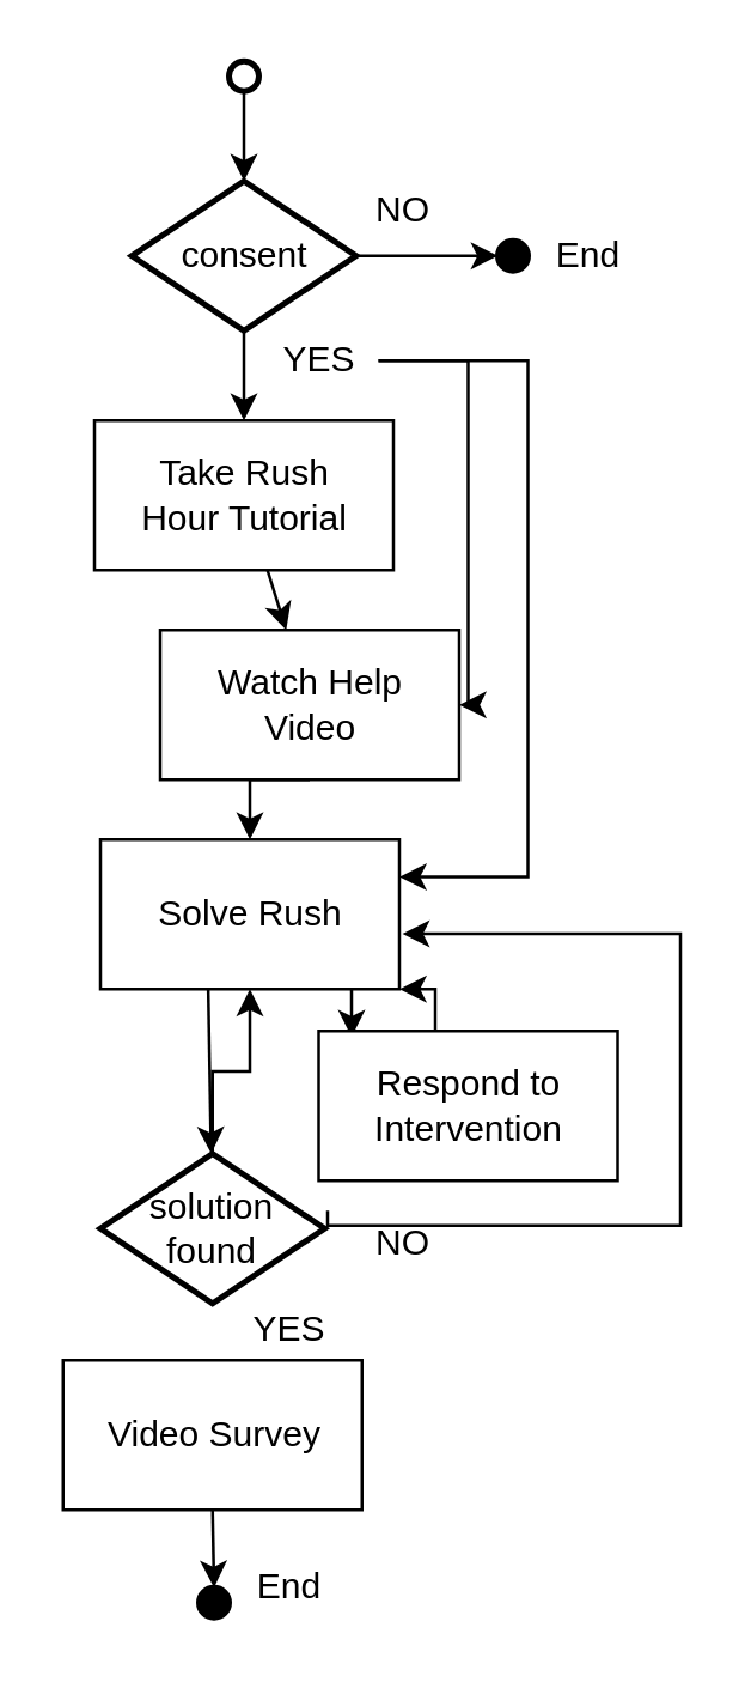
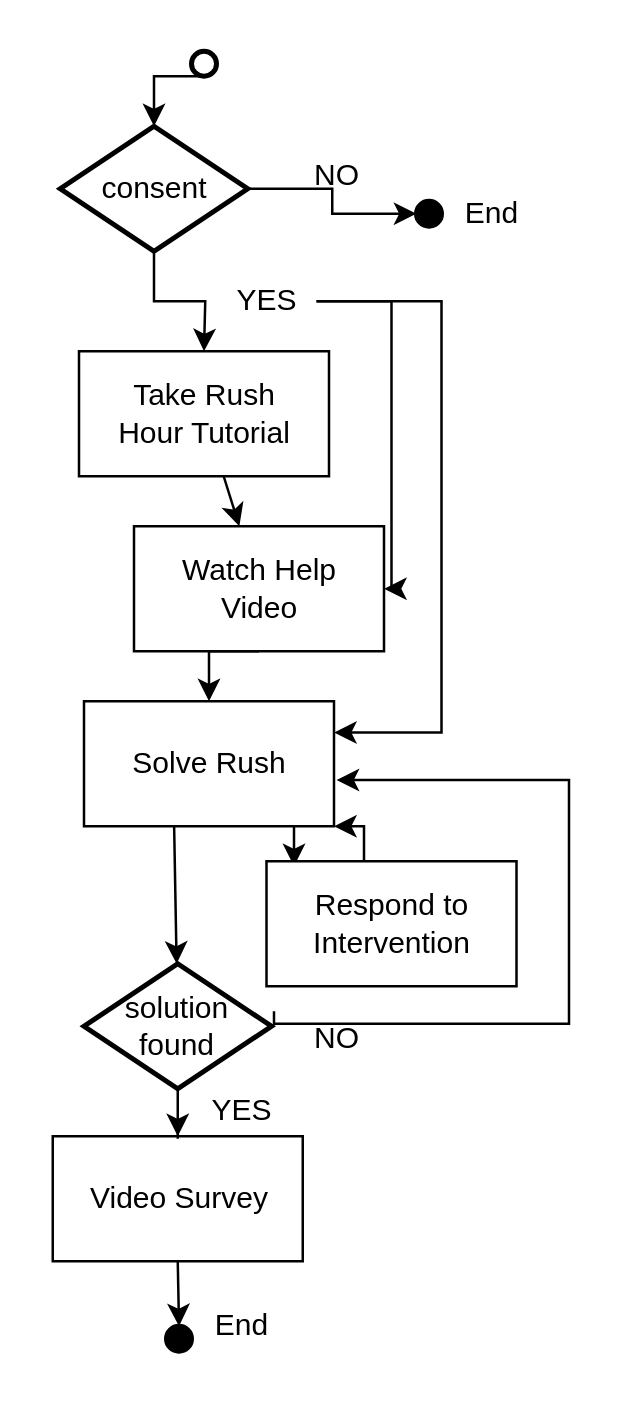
  <mxCell id="0" />
  <mxCell id="1" parent="0" />
  <mxCell id="2" style="edgeStyle=orthogonalEdgeStyle;rounded=0;orthogonalLoop=1;jettySize=auto;html=1;exitX=0.5;exitY=1;exitDx=0;exitDy=0;exitPerimeter=0;entryX=0.5;entryY=0;entryDx=0;entryDy=0;entryPerimeter=0;" edge="1" parent="1" source="3" target="6"><mxGeometry relative="1" as="geometry" /></mxCell>
  <mxCell id="3" value="" style="strokeWidth=2;html=1;shape=mxgraph.flowchart.start_2;whiteSpace=wrap;" vertex="1" parent="1"><mxGeometry x="76" y="20" width="10" height="10" as="geometry" /></mxCell>
  <mxCell id="4" style="edgeStyle=orthogonalEdgeStyle;rounded=0;orthogonalLoop=1;jettySize=auto;html=1;exitX=1;exitY=0.5;exitDx=0;exitDy=0;exitPerimeter=0;entryX=0;entryY=0.5;entryDx=0;entryDy=0;entryPerimeter=0;" edge="1" parent="1" source="6" target="7"><mxGeometry relative="1" as="geometry" /></mxCell>
  <mxCell id="5" style="edgeStyle=orthogonalEdgeStyle;rounded=0;orthogonalLoop=1;jettySize=auto;html=1;exitX=0.5;exitY=1;exitDx=0;exitDy=0;exitPerimeter=0;" edge="1" parent="1" source="6"><mxGeometry relative="1" as="geometry"><mxPoint x="81" y="140" as="targetPoint" /></mxGeometry></mxCell>
- <mxCell id="6" value="consent" style="strokeWidth=2;html=1;shape=mxgraph.flowchart.decision;whiteSpace=wrap;" vertex="1" parent="1"><mxGeometry x="43.5" y="60" width="75" height="50" as="geometry" /></mxCell>
+ <mxCell id="6" value="consent" style="strokeWidth=2;html=1;shape=mxgraph.flowchart.decision;whiteSpace=wrap;" vertex="1" parent="1"><mxGeometry x="23.5" y="50" width="75" height="50" as="geometry" /></mxCell>
  <mxCell id="7" value="" style="strokeWidth=2;html=1;shape=mxgraph.flowchart.start_2;whiteSpace=wrap;fillColor=#000000;" vertex="1" parent="1"><mxGeometry x="166" y="80" width="10" height="10" as="geometry" /></mxCell>
  <mxCell id="8" style="rounded=0;orthogonalLoop=1;jettySize=auto;html=1;entryX=1;entryY=0.5;entryDx=0;entryDy=0;edgeStyle=orthogonalEdgeStyle;" edge="1" parent="1" source="10" target="15"><mxGeometry relative="1" as="geometry"><Array as="points"><mxPoint x="156" y="120" /><mxPoint x="156" y="235" /></Array></mxGeometry></mxCell>
  <mxCell id="9" style="edgeStyle=elbowEdgeStyle;rounded=0;orthogonalLoop=1;jettySize=auto;html=1;entryX=1;entryY=0.25;entryDx=0;entryDy=0;" edge="1" parent="1" source="10" target="22"><mxGeometry relative="1" as="geometry"><Array as="points"><mxPoint x="176" y="210" /></Array></mxGeometry></mxCell>
  <mxCell id="10" value="YES" style="text;html=1;align=center;verticalAlign=middle;resizable=0;points=[];autosize=1;" vertex="1" parent="1"><mxGeometry x="86" y="110" width="40" height="20" as="geometry" /></mxCell>
  <mxCell id="11" value="NO" style="text;html=1;align=center;verticalAlign=middle;resizable=0;points=[];autosize=1;" vertex="1" parent="1"><mxGeometry x="118.5" y="60" width="30" height="20" as="geometry" /></mxCell>
  <mxCell id="12" value="" style="rounded=0;orthogonalLoop=1;jettySize=auto;html=1;" edge="1" parent="1" source="13" target="15"><mxGeometry relative="1" as="geometry" /></mxCell>
  <mxCell id="13" value="&lt;div&gt;Take Rush&lt;/div&gt;&lt;div&gt;Hour Tutorial&lt;br&gt;&lt;/div&gt;" style="html=1;dashed=0;whitespace=wrap;" vertex="1" parent="1"><mxGeometry x="31" y="140" width="100" height="50" as="geometry" /></mxCell>
  <mxCell id="14" style="edgeStyle=orthogonalEdgeStyle;rounded=0;orthogonalLoop=1;jettySize=auto;html=1;exitX=0.5;exitY=1;exitDx=0;exitDy=0;entryX=0.5;entryY=0;entryDx=0;entryDy=0;" edge="1" parent="1" source="15" target="22"><mxGeometry relative="1" as="geometry" /></mxCell>
  <mxCell id="15" value="&lt;div&gt;Watch Help&lt;/div&gt;&lt;div&gt;Video&lt;br&gt;&lt;/div&gt;" style="html=1;dashed=0;whitespace=wrap;" vertex="1" parent="1"><mxGeometry x="53" y="210" width="100" height="50" as="geometry" /></mxCell>
  <mxCell id="16" style="edgeStyle=orthogonalEdgeStyle;rounded=0;orthogonalLoop=1;jettySize=auto;html=1;exitX=0.5;exitY=1;exitDx=0;exitDy=0;entryX=0.5;entryY=0;entryDx=0;entryDy=0;entryPerimeter=0;" edge="1" parent="1" source="17" target="18"><mxGeometry relative="1" as="geometry" /></mxCell>
  <mxCell id="17" value="Video Survey" style="html=1;dashed=0;whitespace=wrap;" vertex="1" parent="1"><mxGeometry x="20.5" y="454" width="100" height="50" as="geometry" /></mxCell>
  <mxCell id="18" value="" style="strokeWidth=2;html=1;shape=mxgraph.flowchart.start_2;whiteSpace=wrap;fillColor=#000000;" vertex="1" parent="1"><mxGeometry x="66" y="530" width="10" height="10" as="geometry" /></mxCell>
  <mxCell id="19" value="End" style="text;html=1;align=center;verticalAlign=middle;resizable=0;points=[];autosize=1;" vertex="1" parent="1"><mxGeometry x="76" y="520" width="40" height="20" as="geometry" /></mxCell>
  <mxCell id="20" style="rounded=0;orthogonalLoop=1;jettySize=auto;html=1;exitX=0.36;exitY=1.04;exitDx=0;exitDy=0;exitPerimeter=0;" edge="1" parent="1" target="28"><mxGeometry relative="1" as="geometry"><mxPoint x="69" y="327" as="sourcePoint" /></mxGeometry></mxCell>
  <mxCell id="21" style="edgeStyle=elbowEdgeStyle;rounded=0;orthogonalLoop=1;jettySize=auto;html=1;entryX=0.11;entryY=0.04;entryDx=0;entryDy=0;entryPerimeter=0;" edge="1" parent="1" source="22" target="24"><mxGeometry relative="1" as="geometry" /></mxCell>
  <mxCell id="22" value="Solve Rush" style="html=1;dashed=0;whitespace=wrap;" vertex="1" parent="1"><mxGeometry x="33" y="280" width="100" height="50" as="geometry" /></mxCell>
  <mxCell id="23" style="edgeStyle=elbowEdgeStyle;rounded=0;orthogonalLoop=1;jettySize=auto;html=1;exitX=0.5;exitY=0;exitDx=0;exitDy=0;entryX=1;entryY=1;entryDx=0;entryDy=0;" edge="1" parent="1" source="24" target="22"><mxGeometry relative="1" as="geometry" /></mxCell>
  <mxCell id="24" value="&lt;div&gt;Respond to&lt;/div&gt;&lt;div&gt;Intervention&lt;br&gt;&lt;/div&gt;" style="html=1;dashed=0;whitespace=wrap;" vertex="1" parent="1"><mxGeometry x="106" y="344" width="100" height="50" as="geometry" /></mxCell>
  <mxCell id="25" value="End" style="text;html=1;align=center;verticalAlign=middle;resizable=0;points=[];autosize=1;" vertex="1" parent="1"><mxGeometry x="176" y="75" width="40" height="20" as="geometry" /></mxCell>
  <mxCell id="26" style="edgeStyle=orthogonalEdgeStyle;rounded=0;orthogonalLoop=1;jettySize=auto;html=1;exitX=1;exitY=0.5;exitDx=0;exitDy=0;exitPerimeter=0;entryX=1;entryY=0.75;entryDx=0;entryDy=0;" edge="1" parent="1"><mxGeometry relative="1" as="geometry"><mxPoint x="109" y="404" as="sourcePoint" /><mxPoint x="134" y="311.5" as="targetPoint" /><Array as="points"><mxPoint x="109" y="409" /><mxPoint x="227" y="409" /><mxPoint x="227" y="312" /></Array></mxGeometry></mxCell>
- <mxCell id="27" style="edgeStyle=orthogonalEdgeStyle;rounded=0;orthogonalLoop=1;jettySize=auto;html=1;" edge="1" parent="1" source="28" target="22"><mxGeometry relative="1" as="geometry" /></mxCell>
+ <mxCell id="27" style="edgeStyle=orthogonalEdgeStyle;rounded=0;orthogonalLoop=1;jettySize=auto;html=1;entryX=0.5;entryY=0;entryDx=0;entryDy=0;" edge="1" parent="1" source="28" target="17"><mxGeometry relative="1" as="geometry" /></mxCell>
  <mxCell id="28" value="&lt;div&gt;solution&lt;/div&gt;&lt;div&gt;found&lt;br&gt;&lt;/div&gt;" style="strokeWidth=2;html=1;shape=mxgraph.flowchart.decision;whiteSpace=wrap;" vertex="1" parent="1"><mxGeometry x="33" y="385" width="75" height="50" as="geometry" /></mxCell>
  <mxCell id="29" value="YES" style="text;html=1;align=center;verticalAlign=middle;resizable=0;points=[];autosize=1;" vertex="1" parent="1"><mxGeometry x="75.5" y="434" width="40" height="20" as="geometry" /></mxCell>
  <mxCell id="30" value="NO" style="text;html=1;align=center;verticalAlign=middle;resizable=0;points=[];autosize=1;" vertex="1" parent="1"><mxGeometry x="118.5" y="405" width="30" height="20" as="geometry" /></mxCell>
